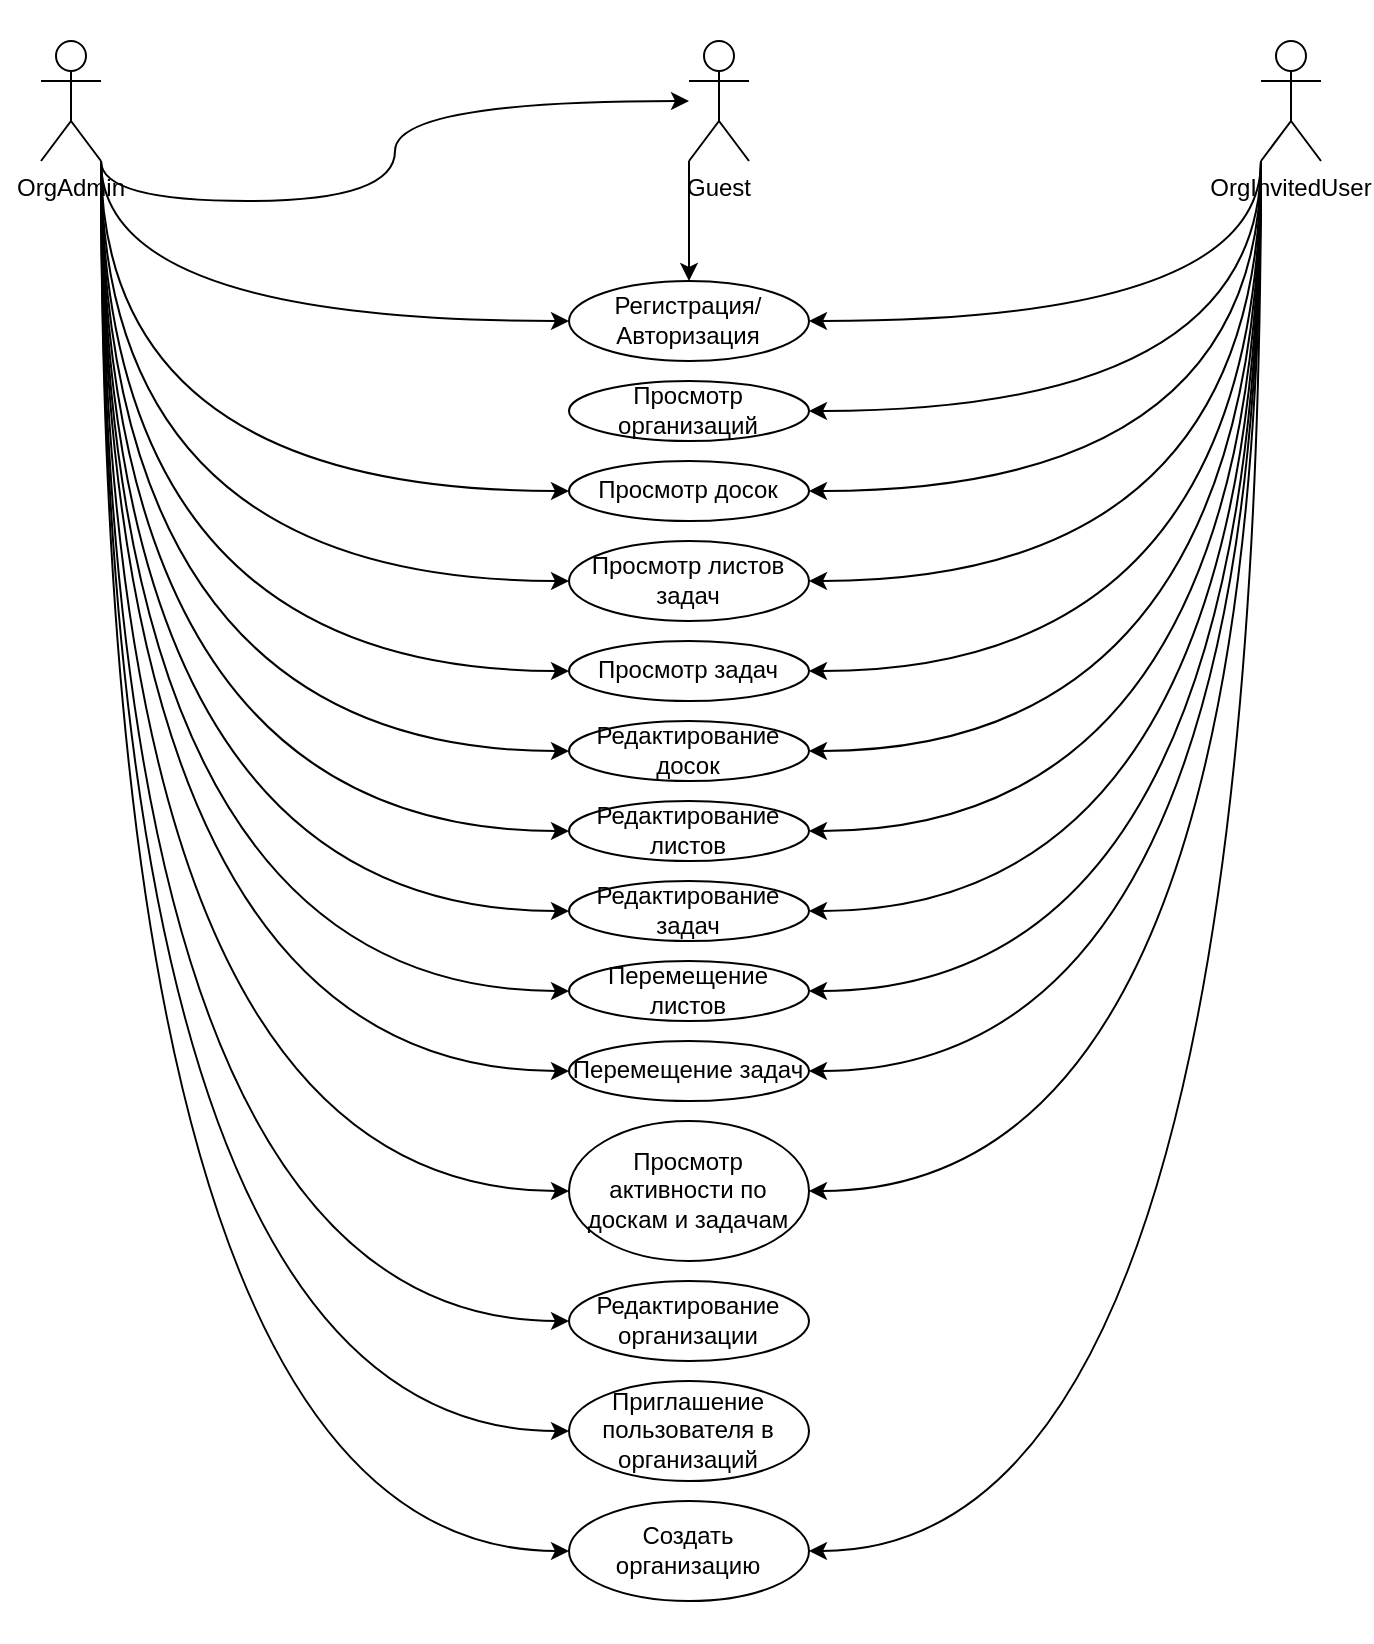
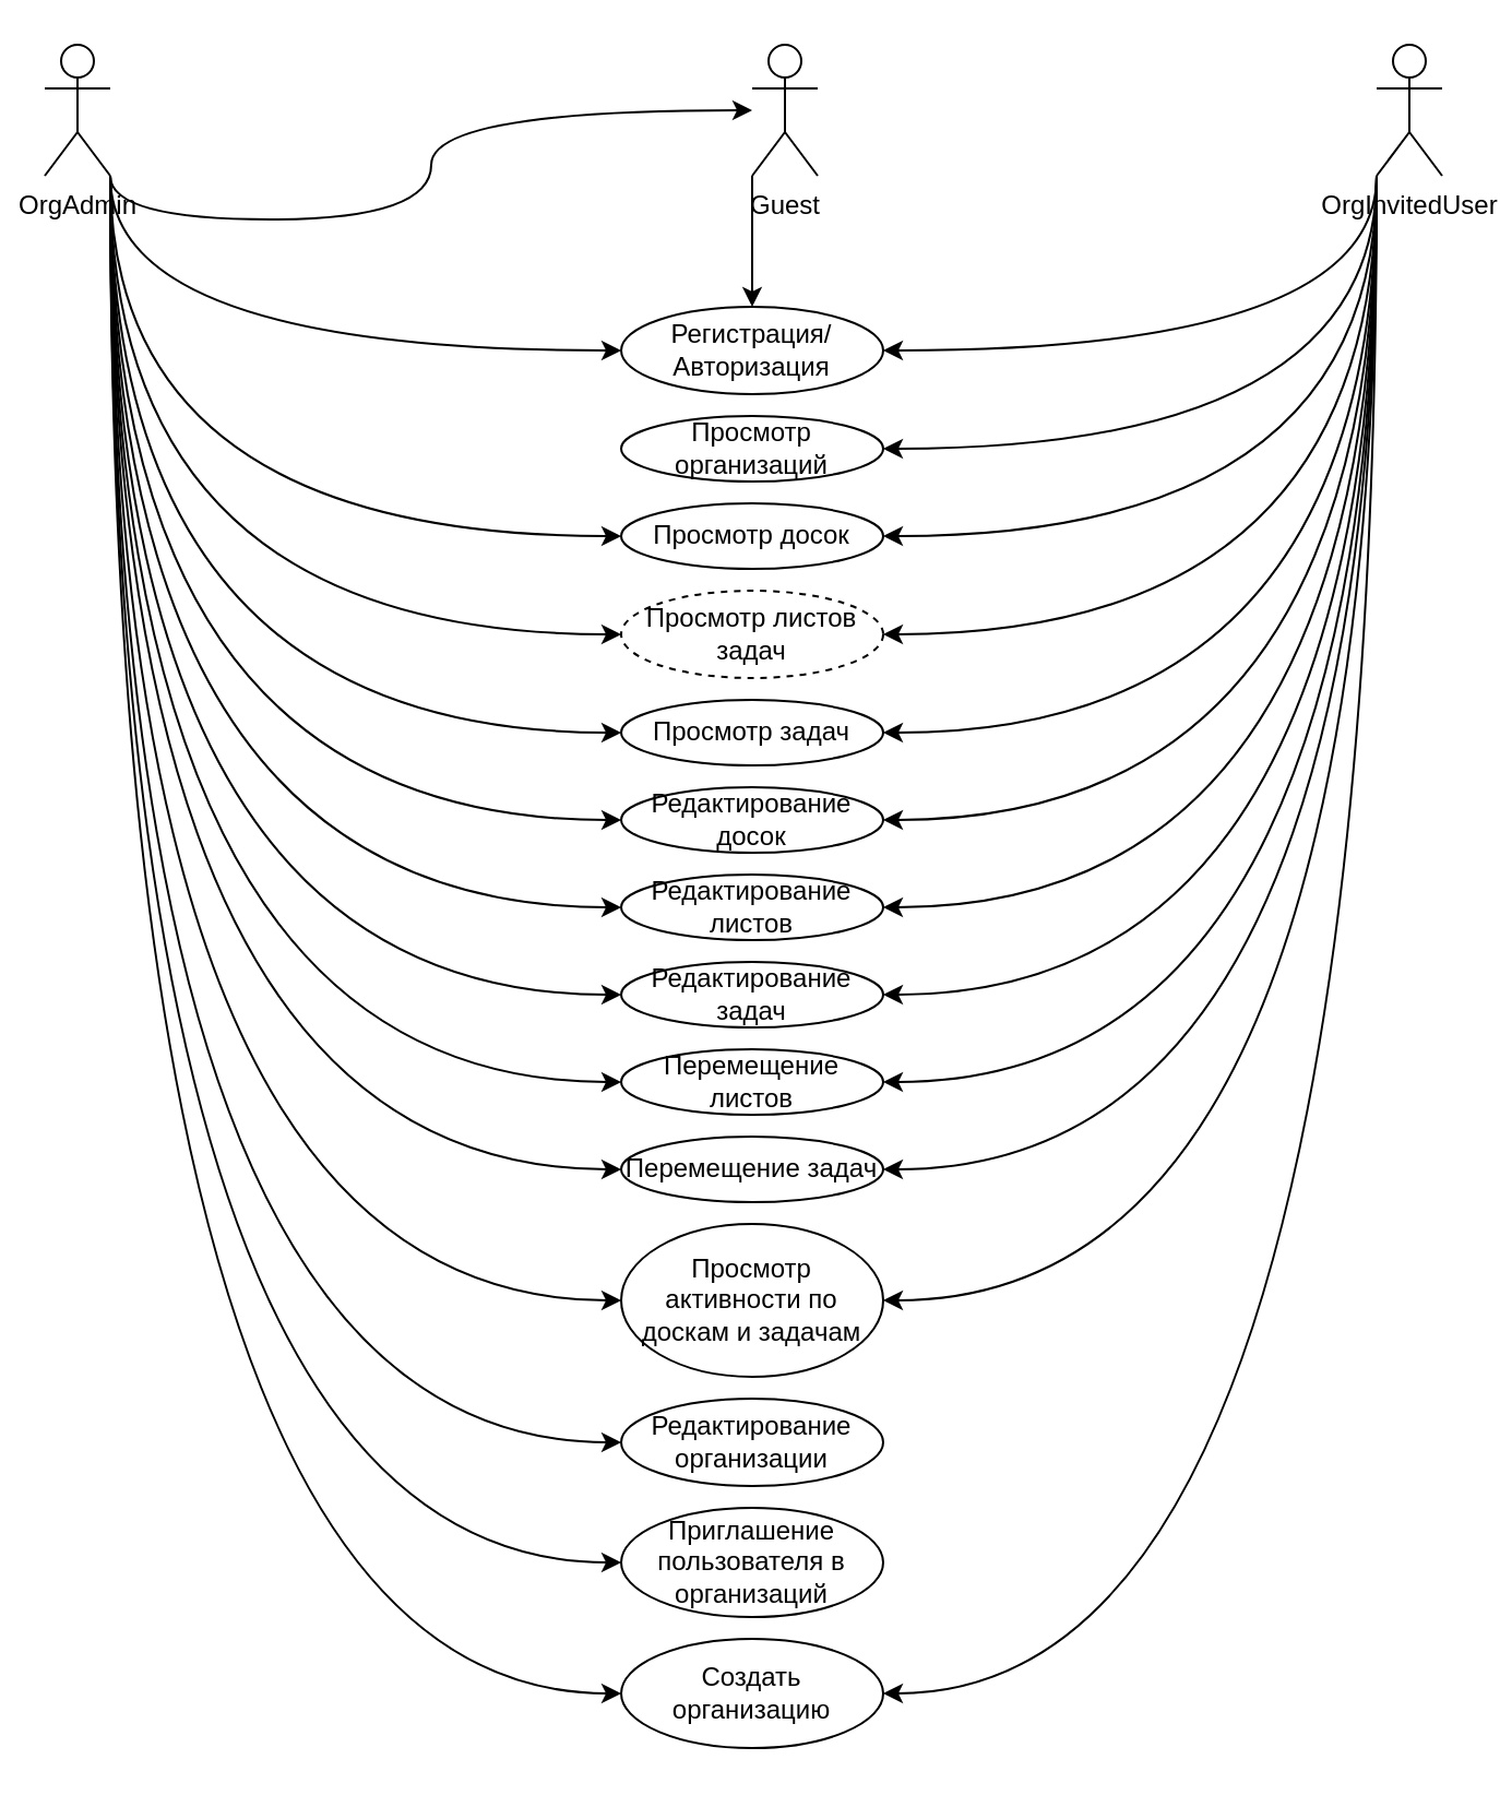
  <mxCell id="0" />
  <mxCell id="1" parent="0" />
  <mxCell id="2" style="edgeStyle=orthogonalEdgeStyle;rounded=0;orthogonalLoop=1;jettySize=auto;html=1;exitX=1;exitY=1;exitDx=0;exitDy=0;exitPerimeter=0;entryX=0;entryY=0.5;entryDx=0;entryDy=0;curved=1;" edge="1" parent="1" source="16" target="30"><mxGeometry relative="1" as="geometry" /></mxCell>
  <mxCell id="3" style="edgeStyle=orthogonalEdgeStyle;rounded=0;orthogonalLoop=1;jettySize=auto;html=1;exitX=1;exitY=1;exitDx=0;exitDy=0;exitPerimeter=0;curved=1;" edge="1" parent="1" source="16" target="36"><mxGeometry relative="1" as="geometry" /></mxCell>
  <mxCell id="4" style="edgeStyle=orthogonalEdgeStyle;rounded=0;orthogonalLoop=1;jettySize=auto;html=1;exitX=1;exitY=1;exitDx=0;exitDy=0;exitPerimeter=0;entryX=0;entryY=0.5;entryDx=0;entryDy=0;curved=1;" edge="1" parent="1" source="16" target="32"><mxGeometry relative="1" as="geometry" /></mxCell>
  <mxCell id="5" style="edgeStyle=orthogonalEdgeStyle;rounded=0;orthogonalLoop=1;jettySize=auto;html=1;exitX=1;exitY=1;exitDx=0;exitDy=0;exitPerimeter=0;entryX=0;entryY=0.5;entryDx=0;entryDy=0;curved=1;" edge="1" parent="1" source="16" target="33"><mxGeometry relative="1" as="geometry" /></mxCell>
  <mxCell id="6" style="edgeStyle=orthogonalEdgeStyle;rounded=0;orthogonalLoop=1;jettySize=auto;html=1;exitX=1;exitY=1;exitDx=0;exitDy=0;exitPerimeter=0;entryX=0;entryY=0.5;entryDx=0;entryDy=0;curved=1;" edge="1" parent="1" source="16" target="34"><mxGeometry relative="1" as="geometry" /></mxCell>
  <mxCell id="7" style="edgeStyle=orthogonalEdgeStyle;rounded=0;orthogonalLoop=1;jettySize=auto;html=1;exitX=1;exitY=1;exitDx=0;exitDy=0;exitPerimeter=0;entryX=0;entryY=0.5;entryDx=0;entryDy=0;curved=1;" edge="1" parent="1" source="16" target="37"><mxGeometry relative="1" as="geometry" /></mxCell>
  <mxCell id="8" style="edgeStyle=orthogonalEdgeStyle;rounded=0;orthogonalLoop=1;jettySize=auto;html=1;exitX=1;exitY=1;exitDx=0;exitDy=0;exitPerimeter=0;entryX=0;entryY=0.5;entryDx=0;entryDy=0;curved=1;" edge="1" parent="1" source="16" target="38"><mxGeometry relative="1" as="geometry" /></mxCell>
  <mxCell id="9" style="edgeStyle=orthogonalEdgeStyle;rounded=0;orthogonalLoop=1;jettySize=auto;html=1;exitX=1;exitY=1;exitDx=0;exitDy=0;exitPerimeter=0;entryX=0;entryY=0.5;entryDx=0;entryDy=0;curved=1;" edge="1" parent="1" source="16" target="39"><mxGeometry relative="1" as="geometry" /></mxCell>
  <mxCell id="10" style="edgeStyle=orthogonalEdgeStyle;rounded=0;orthogonalLoop=1;jettySize=auto;html=1;exitX=1;exitY=1;exitDx=0;exitDy=0;exitPerimeter=0;entryX=0;entryY=0.5;entryDx=0;entryDy=0;curved=1;" edge="1" parent="1" source="16" target="40"><mxGeometry relative="1" as="geometry" /></mxCell>
  <mxCell id="11" style="edgeStyle=orthogonalEdgeStyle;rounded=0;orthogonalLoop=1;jettySize=auto;html=1;exitX=1;exitY=1;exitDx=0;exitDy=0;exitPerimeter=0;entryX=0;entryY=0.5;entryDx=0;entryDy=0;curved=1;" edge="1" parent="1" source="16" target="41"><mxGeometry relative="1" as="geometry" /></mxCell>
  <mxCell id="12" style="edgeStyle=orthogonalEdgeStyle;rounded=0;orthogonalLoop=1;jettySize=auto;html=1;exitX=1;exitY=1;exitDx=0;exitDy=0;exitPerimeter=0;entryX=0;entryY=0.5;entryDx=0;entryDy=0;curved=1;" edge="1" parent="1" source="16" target="42"><mxGeometry relative="1" as="geometry" /></mxCell>
  <mxCell id="13" style="edgeStyle=orthogonalEdgeStyle;rounded=0;orthogonalLoop=1;jettySize=auto;html=1;exitX=1;exitY=1;exitDx=0;exitDy=0;exitPerimeter=0;entryX=0;entryY=0.5;entryDx=0;entryDy=0;curved=1;" edge="1" parent="1" source="16" target="43"><mxGeometry relative="1" as="geometry" /></mxCell>
  <mxCell id="14" style="edgeStyle=orthogonalEdgeStyle;rounded=0;orthogonalLoop=1;jettySize=auto;html=1;exitX=1;exitY=1;exitDx=0;exitDy=0;exitPerimeter=0;entryX=0;entryY=0.5;entryDx=0;entryDy=0;curved=1;" edge="1" parent="1" source="16" target="44"><mxGeometry relative="1" as="geometry" /></mxCell>
  <mxCell id="15" style="edgeStyle=orthogonalEdgeStyle;rounded=0;orthogonalLoop=1;jettySize=auto;html=1;exitX=1;exitY=1;exitDx=0;exitDy=0;exitPerimeter=0;entryX=0;entryY=0.5;entryDx=0;entryDy=0;curved=1;" edge="1" parent="1" source="16" target="45"><mxGeometry relative="1" as="geometry" /></mxCell>
  <mxCell id="16" value="OrgAdmin" style="shape=umlActor;verticalLabelPosition=bottom;verticalAlign=top;html=1;outlineConnect=0;" vertex="1" parent="1"><mxGeometry x="20" y="20" width="30" height="60" as="geometry" /></mxCell>
  <mxCell id="17" style="edgeStyle=orthogonalEdgeStyle;rounded=0;orthogonalLoop=1;jettySize=auto;html=1;exitX=0;exitY=1;exitDx=0;exitDy=0;exitPerimeter=0;entryX=1;entryY=0.5;entryDx=0;entryDy=0;curved=1;" edge="1" parent="1" source="29" target="30"><mxGeometry relative="1" as="geometry" /></mxCell>
  <mxCell id="18" style="edgeStyle=orthogonalEdgeStyle;rounded=0;orthogonalLoop=1;jettySize=auto;html=1;exitX=0;exitY=1;exitDx=0;exitDy=0;exitPerimeter=0;entryX=1;entryY=0.5;entryDx=0;entryDy=0;curved=1;" edge="1" parent="1" source="29" target="31"><mxGeometry relative="1" as="geometry" /></mxCell>
  <mxCell id="19" style="edgeStyle=orthogonalEdgeStyle;rounded=0;orthogonalLoop=1;jettySize=auto;html=1;exitX=0;exitY=1;exitDx=0;exitDy=0;exitPerimeter=0;entryX=1;entryY=0.5;entryDx=0;entryDy=0;curved=1;" edge="1" parent="1" source="29" target="32"><mxGeometry relative="1" as="geometry" /></mxCell>
  <mxCell id="20" style="edgeStyle=orthogonalEdgeStyle;rounded=0;orthogonalLoop=1;jettySize=auto;html=1;exitX=0;exitY=1;exitDx=0;exitDy=0;exitPerimeter=0;entryX=1;entryY=0.5;entryDx=0;entryDy=0;curved=1;" edge="1" parent="1" source="29" target="33"><mxGeometry relative="1" as="geometry" /></mxCell>
  <mxCell id="21" style="edgeStyle=orthogonalEdgeStyle;rounded=0;orthogonalLoop=1;jettySize=auto;html=1;exitX=0;exitY=1;exitDx=0;exitDy=0;exitPerimeter=0;entryX=1;entryY=0.5;entryDx=0;entryDy=0;curved=1;" edge="1" parent="1" source="29" target="34"><mxGeometry relative="1" as="geometry" /></mxCell>
  <mxCell id="22" style="edgeStyle=orthogonalEdgeStyle;rounded=0;orthogonalLoop=1;jettySize=auto;html=1;exitX=0;exitY=1;exitDx=0;exitDy=0;exitPerimeter=0;entryX=1;entryY=0.5;entryDx=0;entryDy=0;curved=1;" edge="1" parent="1" source="29" target="37"><mxGeometry relative="1" as="geometry" /></mxCell>
  <mxCell id="23" style="edgeStyle=orthogonalEdgeStyle;rounded=0;orthogonalLoop=1;jettySize=auto;html=1;exitX=0;exitY=1;exitDx=0;exitDy=0;exitPerimeter=0;entryX=1;entryY=0.5;entryDx=0;entryDy=0;curved=1;" edge="1" parent="1" source="29" target="39"><mxGeometry relative="1" as="geometry" /></mxCell>
  <mxCell id="24" style="edgeStyle=orthogonalEdgeStyle;rounded=0;orthogonalLoop=1;jettySize=auto;html=1;exitX=0;exitY=1;exitDx=0;exitDy=0;exitPerimeter=0;entryX=1;entryY=0.5;entryDx=0;entryDy=0;curved=1;" edge="1" parent="1" source="29" target="40"><mxGeometry relative="1" as="geometry" /></mxCell>
  <mxCell id="25" style="edgeStyle=orthogonalEdgeStyle;rounded=0;orthogonalLoop=1;jettySize=auto;html=1;exitX=0;exitY=1;exitDx=0;exitDy=0;exitPerimeter=0;entryX=1;entryY=0.5;entryDx=0;entryDy=0;curved=1;" edge="1" parent="1" source="29" target="41"><mxGeometry relative="1" as="geometry" /></mxCell>
  <mxCell id="26" style="edgeStyle=orthogonalEdgeStyle;rounded=0;orthogonalLoop=1;jettySize=auto;html=1;exitX=0;exitY=1;exitDx=0;exitDy=0;exitPerimeter=0;entryX=1;entryY=0.5;entryDx=0;entryDy=0;curved=1;" edge="1" parent="1" source="29" target="42"><mxGeometry relative="1" as="geometry" /></mxCell>
  <mxCell id="27" style="edgeStyle=orthogonalEdgeStyle;rounded=0;orthogonalLoop=1;jettySize=auto;html=1;exitX=0;exitY=1;exitDx=0;exitDy=0;exitPerimeter=0;entryX=1;entryY=0.5;entryDx=0;entryDy=0;curved=1;" edge="1" parent="1" source="29" target="43"><mxGeometry relative="1" as="geometry" /></mxCell>
  <mxCell id="28" style="edgeStyle=orthogonalEdgeStyle;rounded=0;orthogonalLoop=1;jettySize=auto;html=1;exitX=0;exitY=1;exitDx=0;exitDy=0;exitPerimeter=0;entryX=1;entryY=0.5;entryDx=0;entryDy=0;curved=1;" edge="1" parent="1" source="29" target="45"><mxGeometry relative="1" as="geometry" /></mxCell>
  <mxCell id="29" value="OrgInvitedUser" style="shape=umlActor;verticalLabelPosition=bottom;verticalAlign=top;html=1;outlineConnect=0;" vertex="1" parent="1"><mxGeometry x="630" y="20" width="30" height="60" as="geometry" /></mxCell>
  <mxCell id="30" value="&lt;div&gt;Регистрация/&lt;/div&gt;&lt;div&gt;Авторизация&lt;/div&gt;" style="ellipse;whiteSpace=wrap;html=1;" vertex="1" parent="1"><mxGeometry x="284" y="140" width="120" height="40" as="geometry" /></mxCell>
  <mxCell id="31" value="Просмотр организаций" style="ellipse;whiteSpace=wrap;html=1;" vertex="1" parent="1"><mxGeometry x="284" y="190" width="120" height="30" as="geometry" /></mxCell>
  <mxCell id="32" value="Просмотр досок" style="ellipse;whiteSpace=wrap;html=1;" vertex="1" parent="1"><mxGeometry x="284" y="230" width="120" height="30" as="geometry" /></mxCell>
- <mxCell id="33" value="Просмотр листов задач" style="ellipse;whiteSpace=wrap;html=1;" vertex="1" parent="1"><mxGeometry x="284" y="270" width="120" height="40" as="geometry" /></mxCell>
+ <mxCell id="33" value="Просмотр листов задач" style="ellipse;whiteSpace=wrap;html=1;dashed=1;" vertex="1" parent="1"><mxGeometry x="284" y="270" width="120" height="40" as="geometry" /></mxCell>
  <mxCell id="34" value="Просмотр задач" style="ellipse;whiteSpace=wrap;html=1;" vertex="1" parent="1"><mxGeometry x="284" y="320" width="120" height="30" as="geometry" /></mxCell>
  <mxCell id="35" style="edgeStyle=orthogonalEdgeStyle;rounded=0;orthogonalLoop=1;jettySize=auto;html=1;exitX=0;exitY=1;exitDx=0;exitDy=0;exitPerimeter=0;entryX=0.5;entryY=0;entryDx=0;entryDy=0;curved=1;" edge="1" parent="1" source="36" target="30"><mxGeometry relative="1" as="geometry" /></mxCell>
  <mxCell id="36" value="Guest" style="shape=umlActor;verticalLabelPosition=bottom;verticalAlign=top;html=1;outlineConnect=0;" vertex="1" parent="1"><mxGeometry x="344" y="20" width="30" height="60" as="geometry" /></mxCell>
  <mxCell id="37" value="Просмотр активности по доскам и задачам" style="ellipse;whiteSpace=wrap;html=1;" vertex="1" parent="1"><mxGeometry x="284" y="560" width="120" height="70" as="geometry" /></mxCell>
  <mxCell id="38" value="Редактирование организации" style="ellipse;whiteSpace=wrap;html=1;" vertex="1" parent="1"><mxGeometry x="284" y="640" width="120" height="40" as="geometry" /></mxCell>
  <mxCell id="39" value="Редактирование досок" style="ellipse;whiteSpace=wrap;html=1;" vertex="1" parent="1"><mxGeometry x="284" y="360" width="120" height="30" as="geometry" /></mxCell>
  <mxCell id="40" value="Редактирование листов" style="ellipse;whiteSpace=wrap;html=1;" vertex="1" parent="1"><mxGeometry x="284" y="400" width="120" height="30" as="geometry" /></mxCell>
  <mxCell id="41" value="Редактирование задач" style="ellipse;whiteSpace=wrap;html=1;" vertex="1" parent="1"><mxGeometry x="284" y="440" width="120" height="30" as="geometry" /></mxCell>
  <mxCell id="42" value="Перемещение листов" style="ellipse;whiteSpace=wrap;html=1;" vertex="1" parent="1"><mxGeometry x="284" y="480" width="120" height="30" as="geometry" /></mxCell>
  <mxCell id="43" value="Перемещение задач" style="ellipse;whiteSpace=wrap;html=1;" vertex="1" parent="1"><mxGeometry x="284" y="520" width="120" height="30" as="geometry" /></mxCell>
  <mxCell id="44" value="Приглашение пользователя в организаций" style="ellipse;whiteSpace=wrap;html=1;" vertex="1" parent="1"><mxGeometry x="284" y="690" width="120" height="50" as="geometry" /></mxCell>
  <mxCell id="45" value="Создать организацию" style="ellipse;whiteSpace=wrap;html=1;" vertex="1" parent="1"><mxGeometry x="284" y="750" width="120" height="50" as="geometry" /></mxCell>
